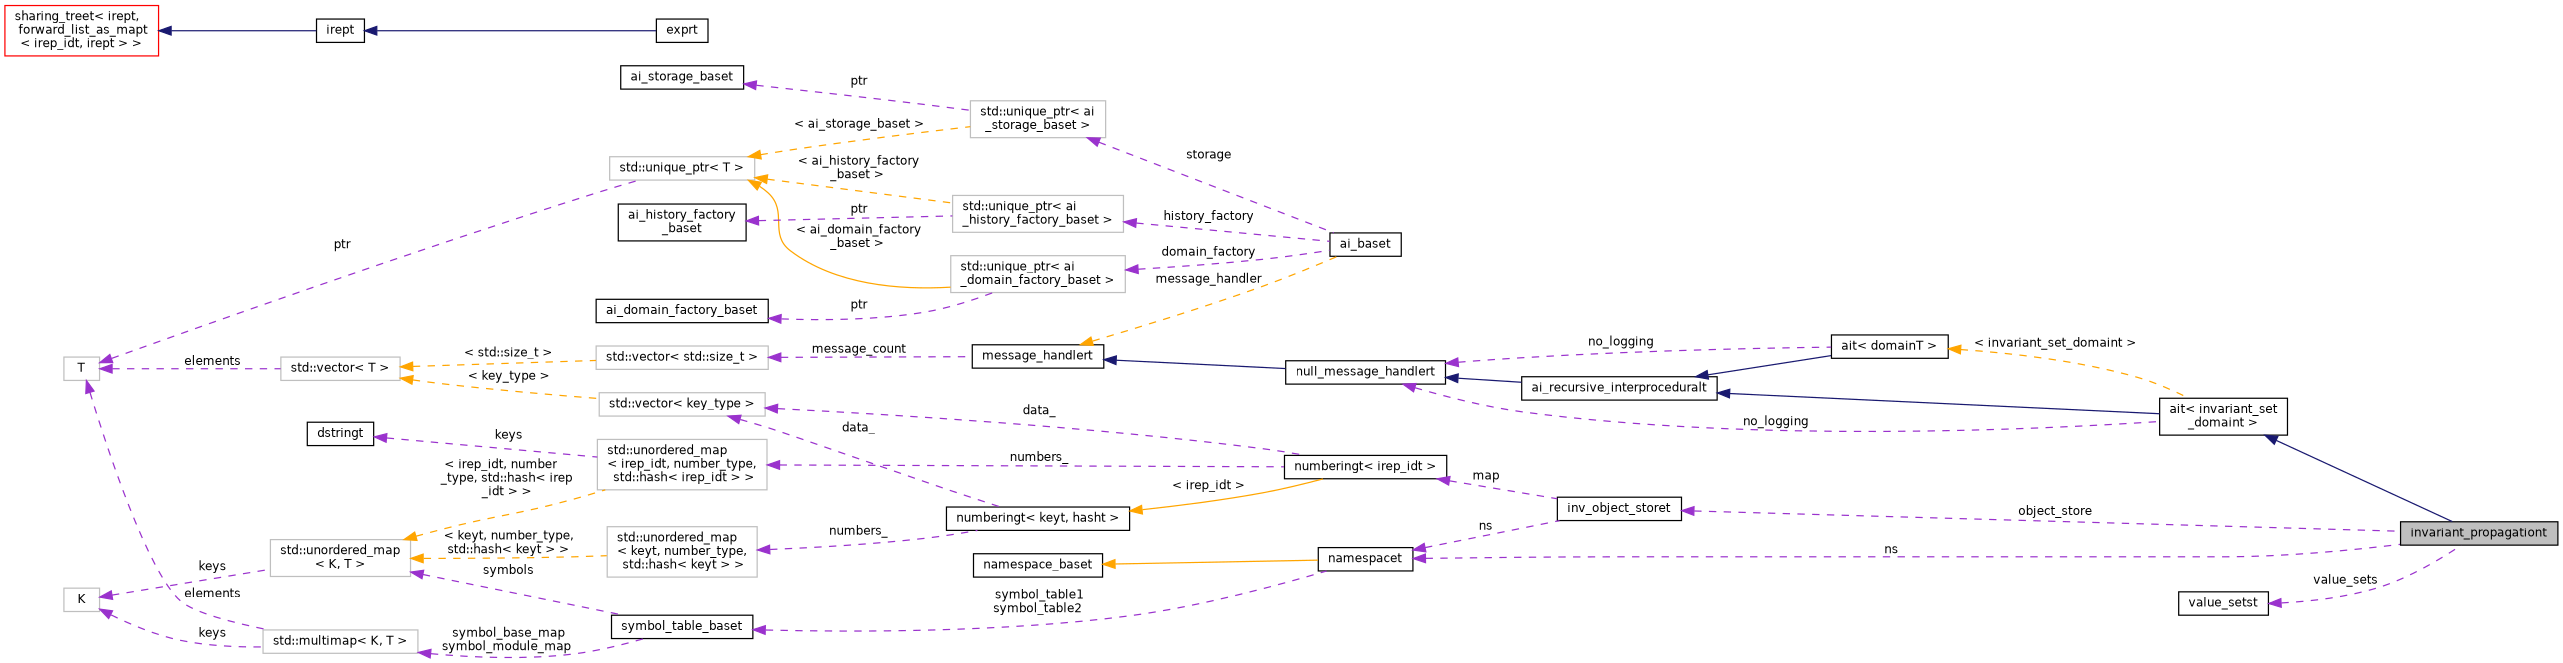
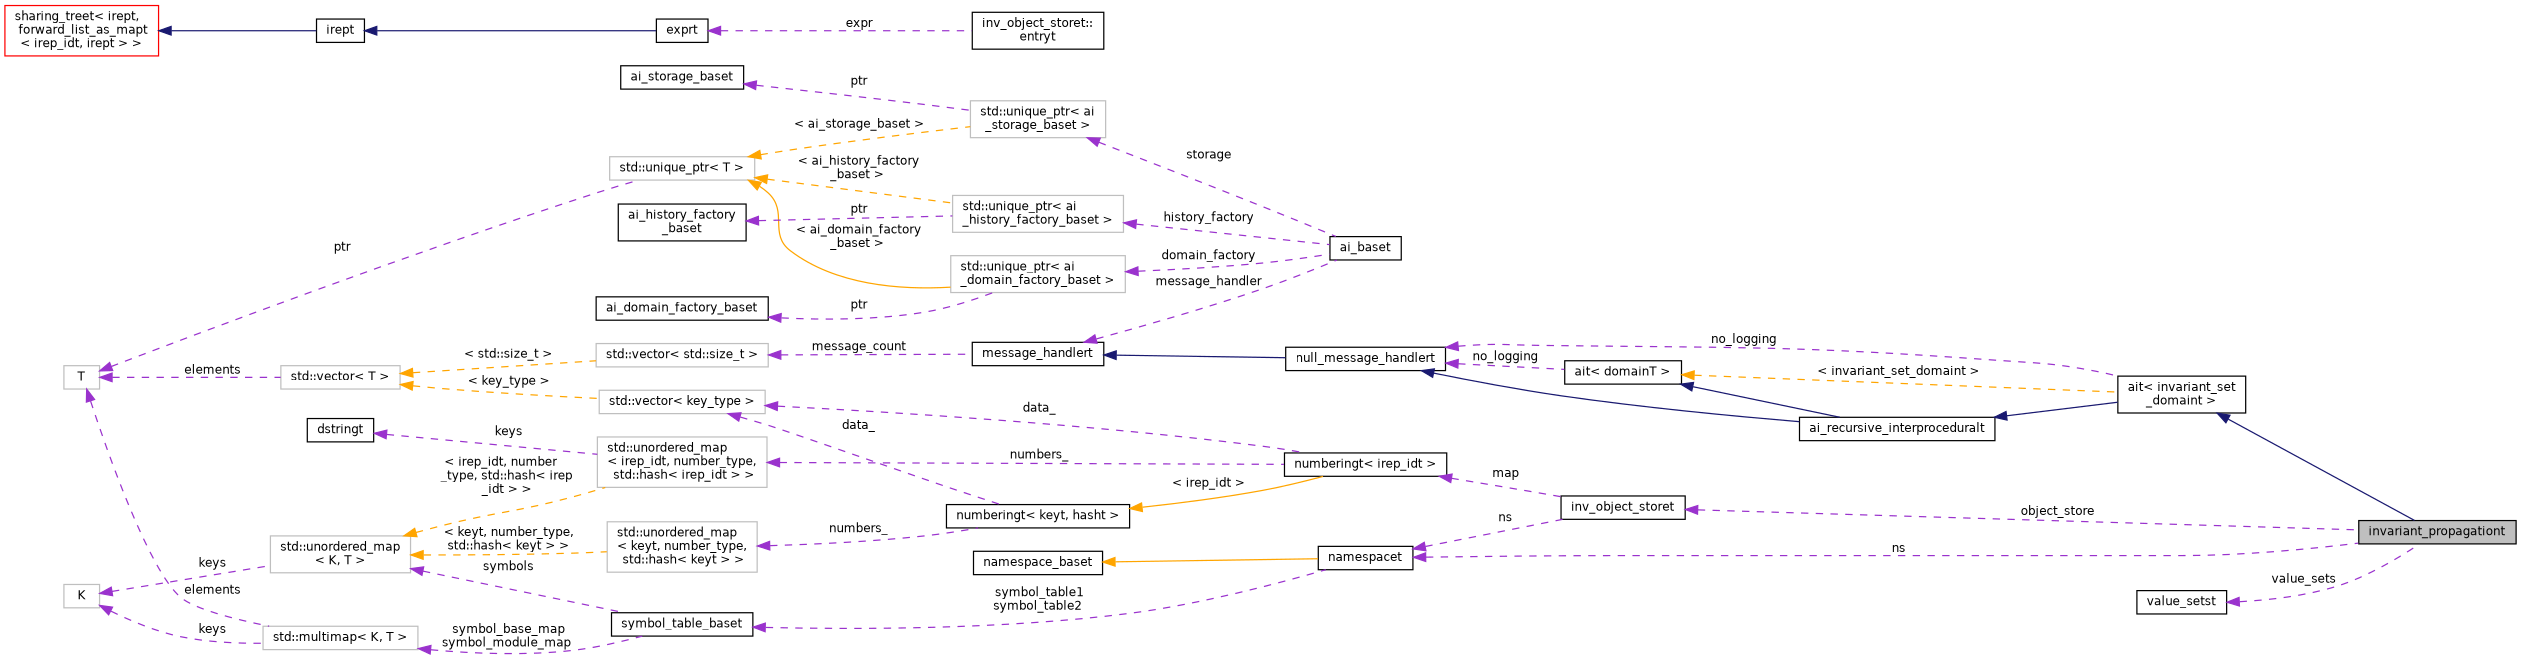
  digraph {
    rankdir=LR
    node [color=black fontname=Helvetica fontsize=10 shape=record]
    edge [color=darkorchid3 dir=back fontname=Helvetica fontsize=10 labelfontname=Helvetica labelfontsize=10 style=dashed]
    n1 [fillcolor=grey75 fontcolor=black height=0.2 label=invariant_propagationt style=filled width=0.4]
    n2 [height=0.2 label="ait\< invariant_set\l_domaint \>" width=0.4]
    n3 [height=0.2 label=ai_recursive_interproceduralt width=0.4]
    n4 [height=0.2 label="ait\< domainT \>" width=0.4]
    n5 [height=0.2 label=ai_baset width=0.4]
    n6 [height=0.2 label=message_handlert width=0.4]
    n7 [height=0.2 label=null_message_handlert width=0.4]
    n8 [color=grey75 height=0.2 label="std::vector\< std::size_t \>" width=0.4]
    n9 [color=grey75 height=0.2 label="std::vector\< T \>" width=0.4]
    n10 [color=grey75 height=0.2 label="std::vector\< key_type \>" width=0.4]
    n11 [height=0.2 label="numberingt\< irep_idt \>" width=0.4]
    n12 [height=0.2 label="numberingt\< keyt, hasht \>" width=0.4]
    n13 [color=grey75 height=0.2 label=T width=0.4]
    n14 [color=grey75 height=0.2 label="std::unique_ptr\< T \>" width=0.4]
    n15 [color=grey75 height=0.2 label="std::multimap\< K, T \>" width=0.4]
    n16 [color=grey75 height=0.2 label="std::unique_ptr\< ai\l_domain_factory_baset \>" width=0.4]
    n17 [color=grey75 height=0.2 label="std::unique_ptr\< ai\l_storage_baset \>" width=0.4]
    n18 [color=grey75 height=0.2 label="std::unique_ptr\< ai\l_history_factory_baset \>" width=0.4]
    n19 [height=0.2 label=symbol_table_baset width=0.4]
    n20 [color=grey75 height=0.2 label="std::unordered_map\l\< K, T \>" width=0.4]
    n21 [color=grey75 height=0.2 label="std::unordered_map\l\< irep_idt, number_type,\l std::hash\< irep_idt \> \>" width=0.4]
    n22 [color=grey75 height=0.2 label="std::unordered_map\l\< keyt, number_type,\l std::hash\< keyt \> \>" width=0.4]
    n23 [height=0.2 label=ai_domain_factory_baset width=0.4]
    n24 [height=0.2 label=ai_storage_baset width=0.4]
    n25 [height=0.2 label="ai_history_factory\l_baset" width=0.4]
    n26 [height=0.2 label=inv_object_storet width=0.4]
    n27 [height=0.2 label=namespacet width=0.4]
    n28 [height=0.2 label=namespace_baset width=0.4]
    n29 [color=grey75 height=0.2 label=K width=0.4]
    n30 [height=0.2 label=dstringt width=0.4]
+   n31 [height=0.2 label="inv_object_storet::\lentryt" width=0.4]
    n32 [height=0.2 label=exprt width=0.4]
    n33 [height=0.2 label=irept width=0.4]
    n34 [color=red height=0.2 label="sharing_treet\< irept,\l forward_list_as_mapt\l\< irep_idt, irept \> \>" width=0.4]
    n35 [height=0.2 label=value_setst width=0.4]
    n2 -> n1 [color=midnightblue style=solid]
    n3 -> n2 [color=midnightblue style=solid]
-   n3 -> n4 [color=midnightblue style=solid]
+   n4 -> n3 [color=midnightblue style=solid]
    n4 -> n2 [color=orange label=" \< invariant_set_domaint \>"]
-   n6 -> n5 [color=orange label=" message_handler"]
+   n6 -> n5 [label=" message_handler"]
    n6 -> n7 [color=midnightblue style=solid]
    n7 -> n2 [label=" no_logging"]
    n7 -> n3 [color=midnightblue style=solid]
    n7 -> n4 [label=" no_logging"]
    n8 -> n6 [label=" message_count"]
    n9 -> n8 [color=orange label=" \< std::size_t \>"]
    n9 -> n10 [color=orange label=" \< key_type \>"]
    n10 -> n11 [label=" data_"]
    n10 -> n12 [label=" data_"]
    n11 -> n26 [label=" map"]
    n12 -> n11 [color=orange label=" \< irep_idt \>" style=solid]
    n13 -> n9 [label=" elements"]
    n13 -> n14 [label=" ptr"]
    n13 -> n15 [label=" elements"]
    n14 -> n16 [color=orange label=" \< ai_domain_factory\l_baset \>" style=solid]
    n14 -> n17 [color=orange label=" \< ai_storage_baset \>"]
    n14 -> n18 [color=orange label=" \< ai_history_factory\l_baset \>"]
    n15 -> n19 [label=" symbol_base_map\nsymbol_module_map"]
    n16 -> n5 [label=" domain_factory"]
    n17 -> n5 [label=" storage"]
    n18 -> n5 [label=" history_factory"]
    n19 -> n27 [label=" symbol_table1\nsymbol_table2"]
    n20 -> n19 [label=" symbols"]
    n20 -> n21 [color=orange label=" \< irep_idt, number\l_type, std::hash\< irep\l_idt \> \>"]
    n20 -> n22 [color=orange label=" \< keyt, number_type,\l std::hash\< keyt \> \>"]
    n21 -> n11 [label=" numbers_"]
    n22 -> n12 [label=" numbers_"]
    n23 -> n16 [label=" ptr"]
    n24 -> n17 [label=" ptr"]
    n25 -> n18 [label=" ptr"]
    n26 -> n1 [label=" object_store"]
    n27 -> n1 [label=" ns"]
    n27 -> n26 [label=" ns"]
    n28 -> n27 [color=orange style=solid]
    n29 -> n15 [label=" keys"]
    n29 -> n20 [label=" keys"]
    n30 -> n21 [label=" keys"]
+   n32 -> n31 [label=" expr"]
    n33 -> n32 [color=midnightblue style=solid]
    n34 -> n33 [color=midnightblue style=solid]
    n35 -> n1 [label=" value_sets"]
  }
